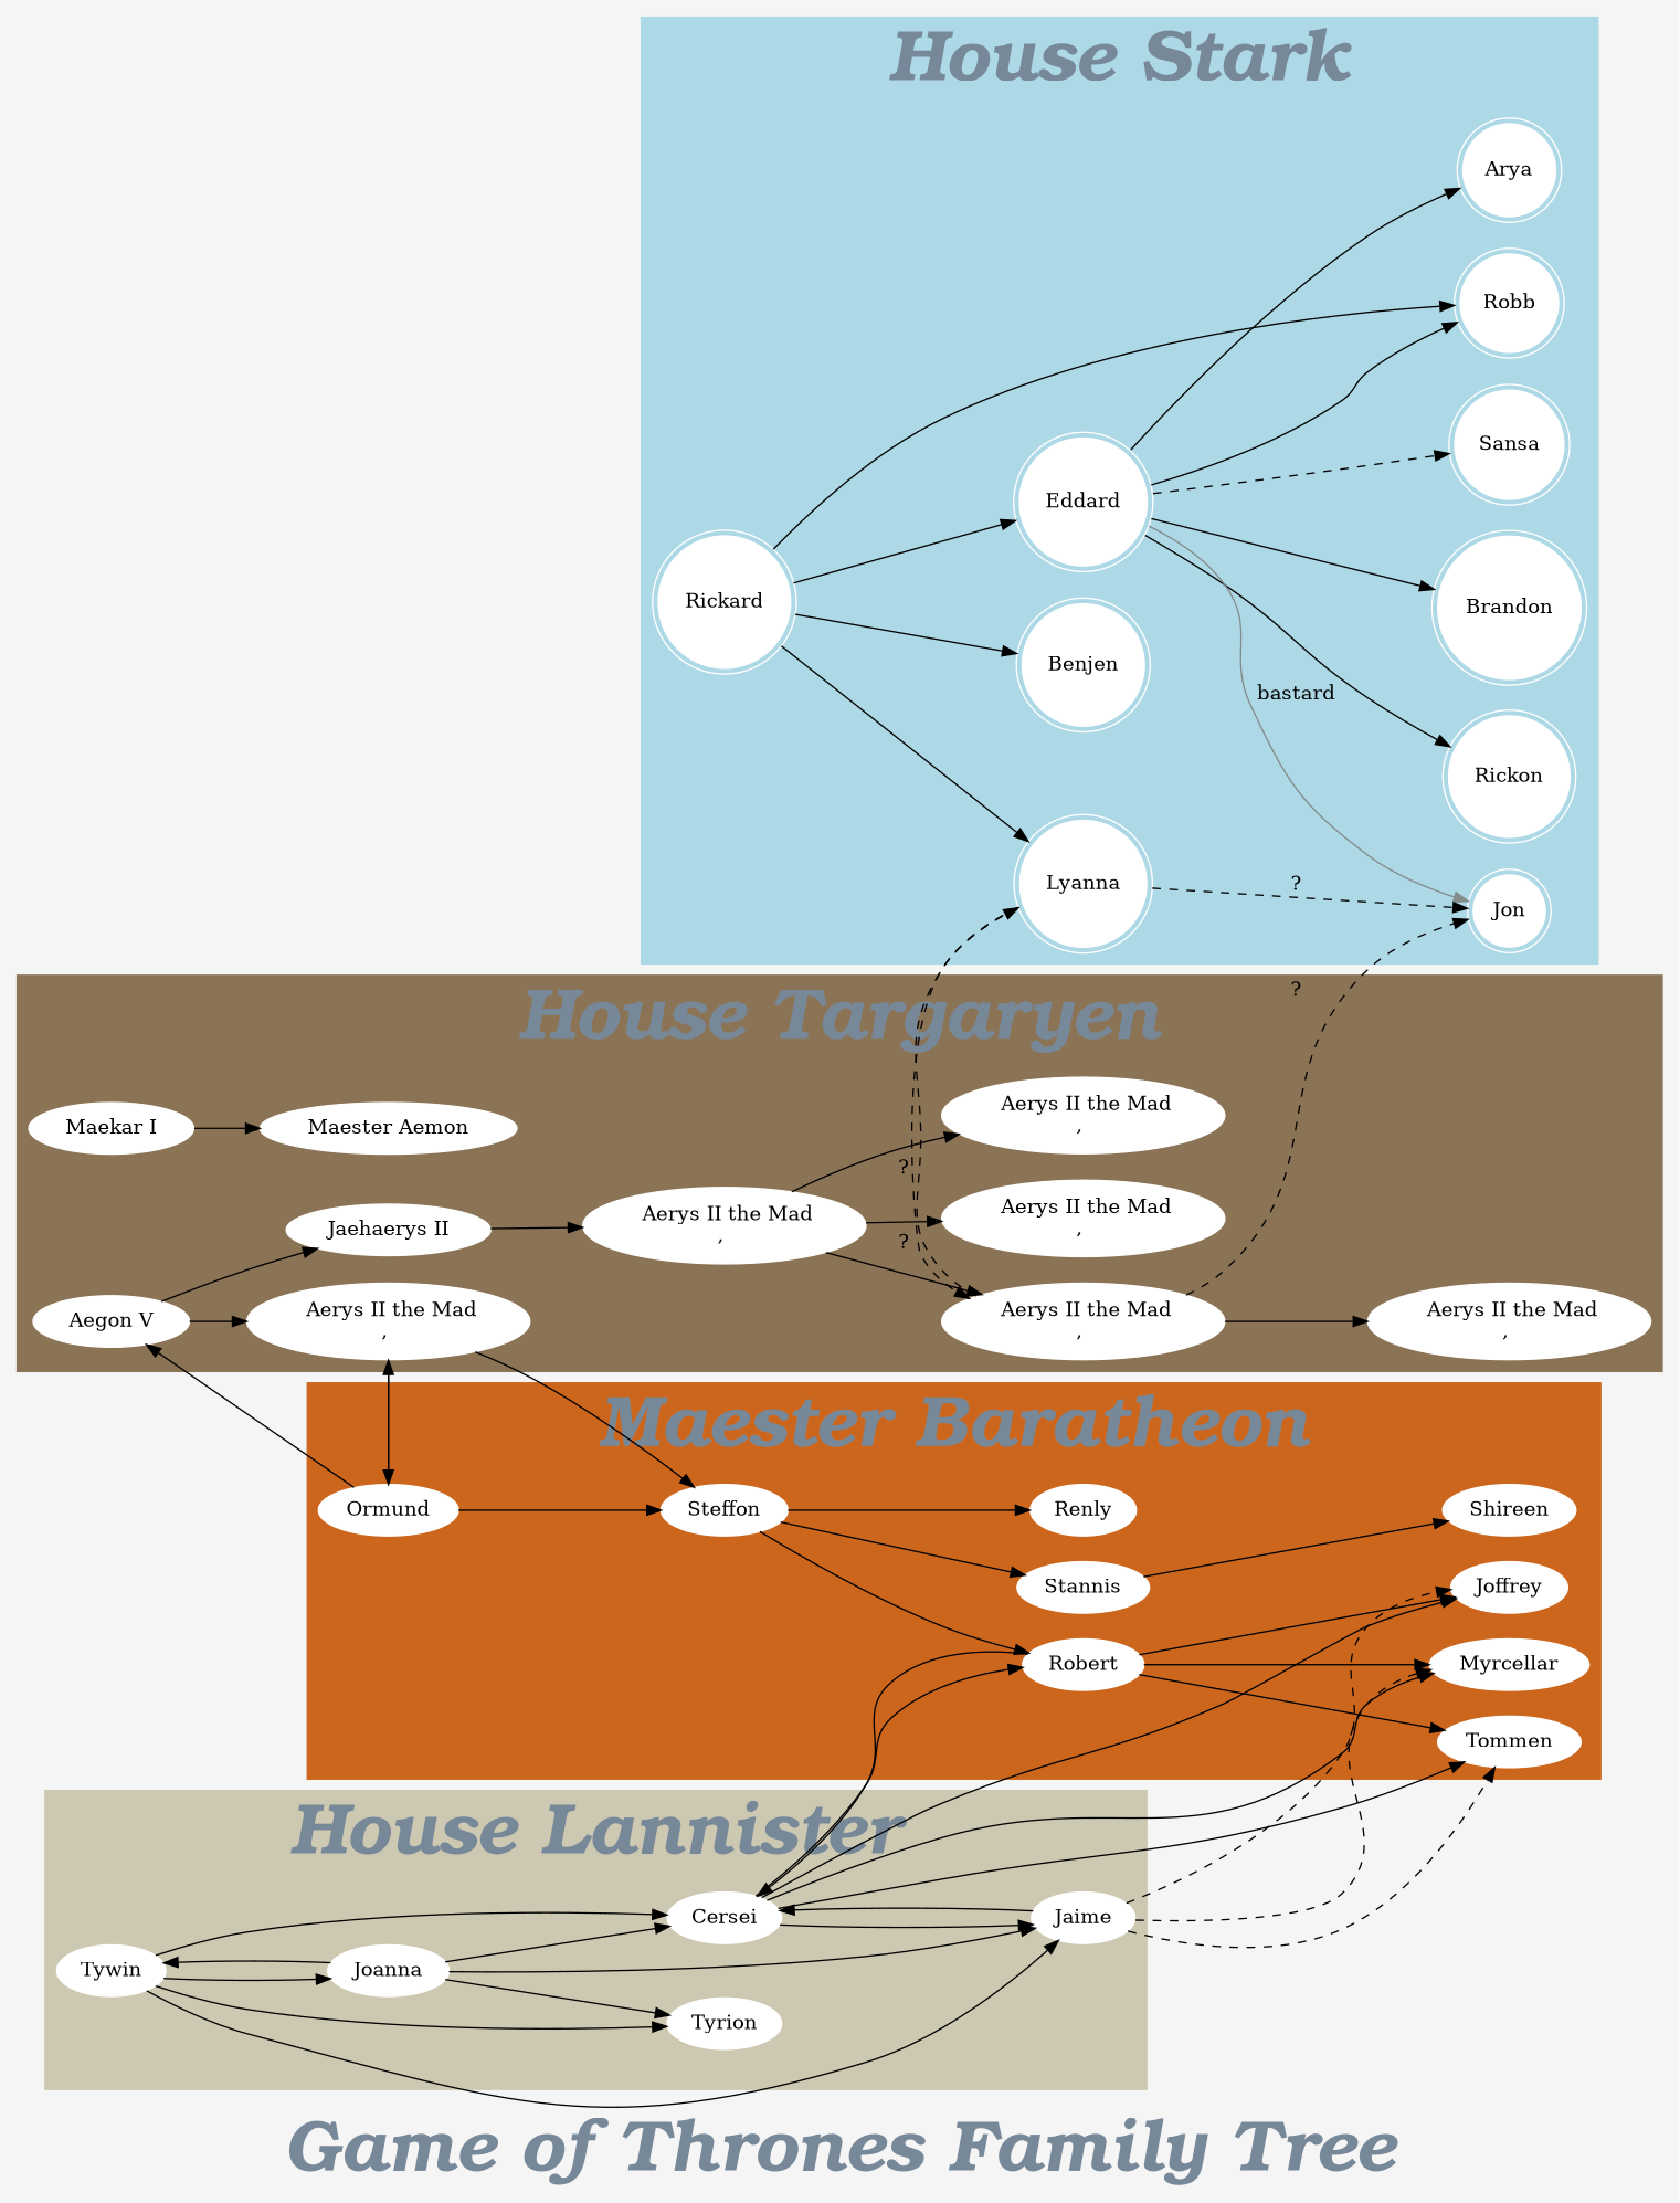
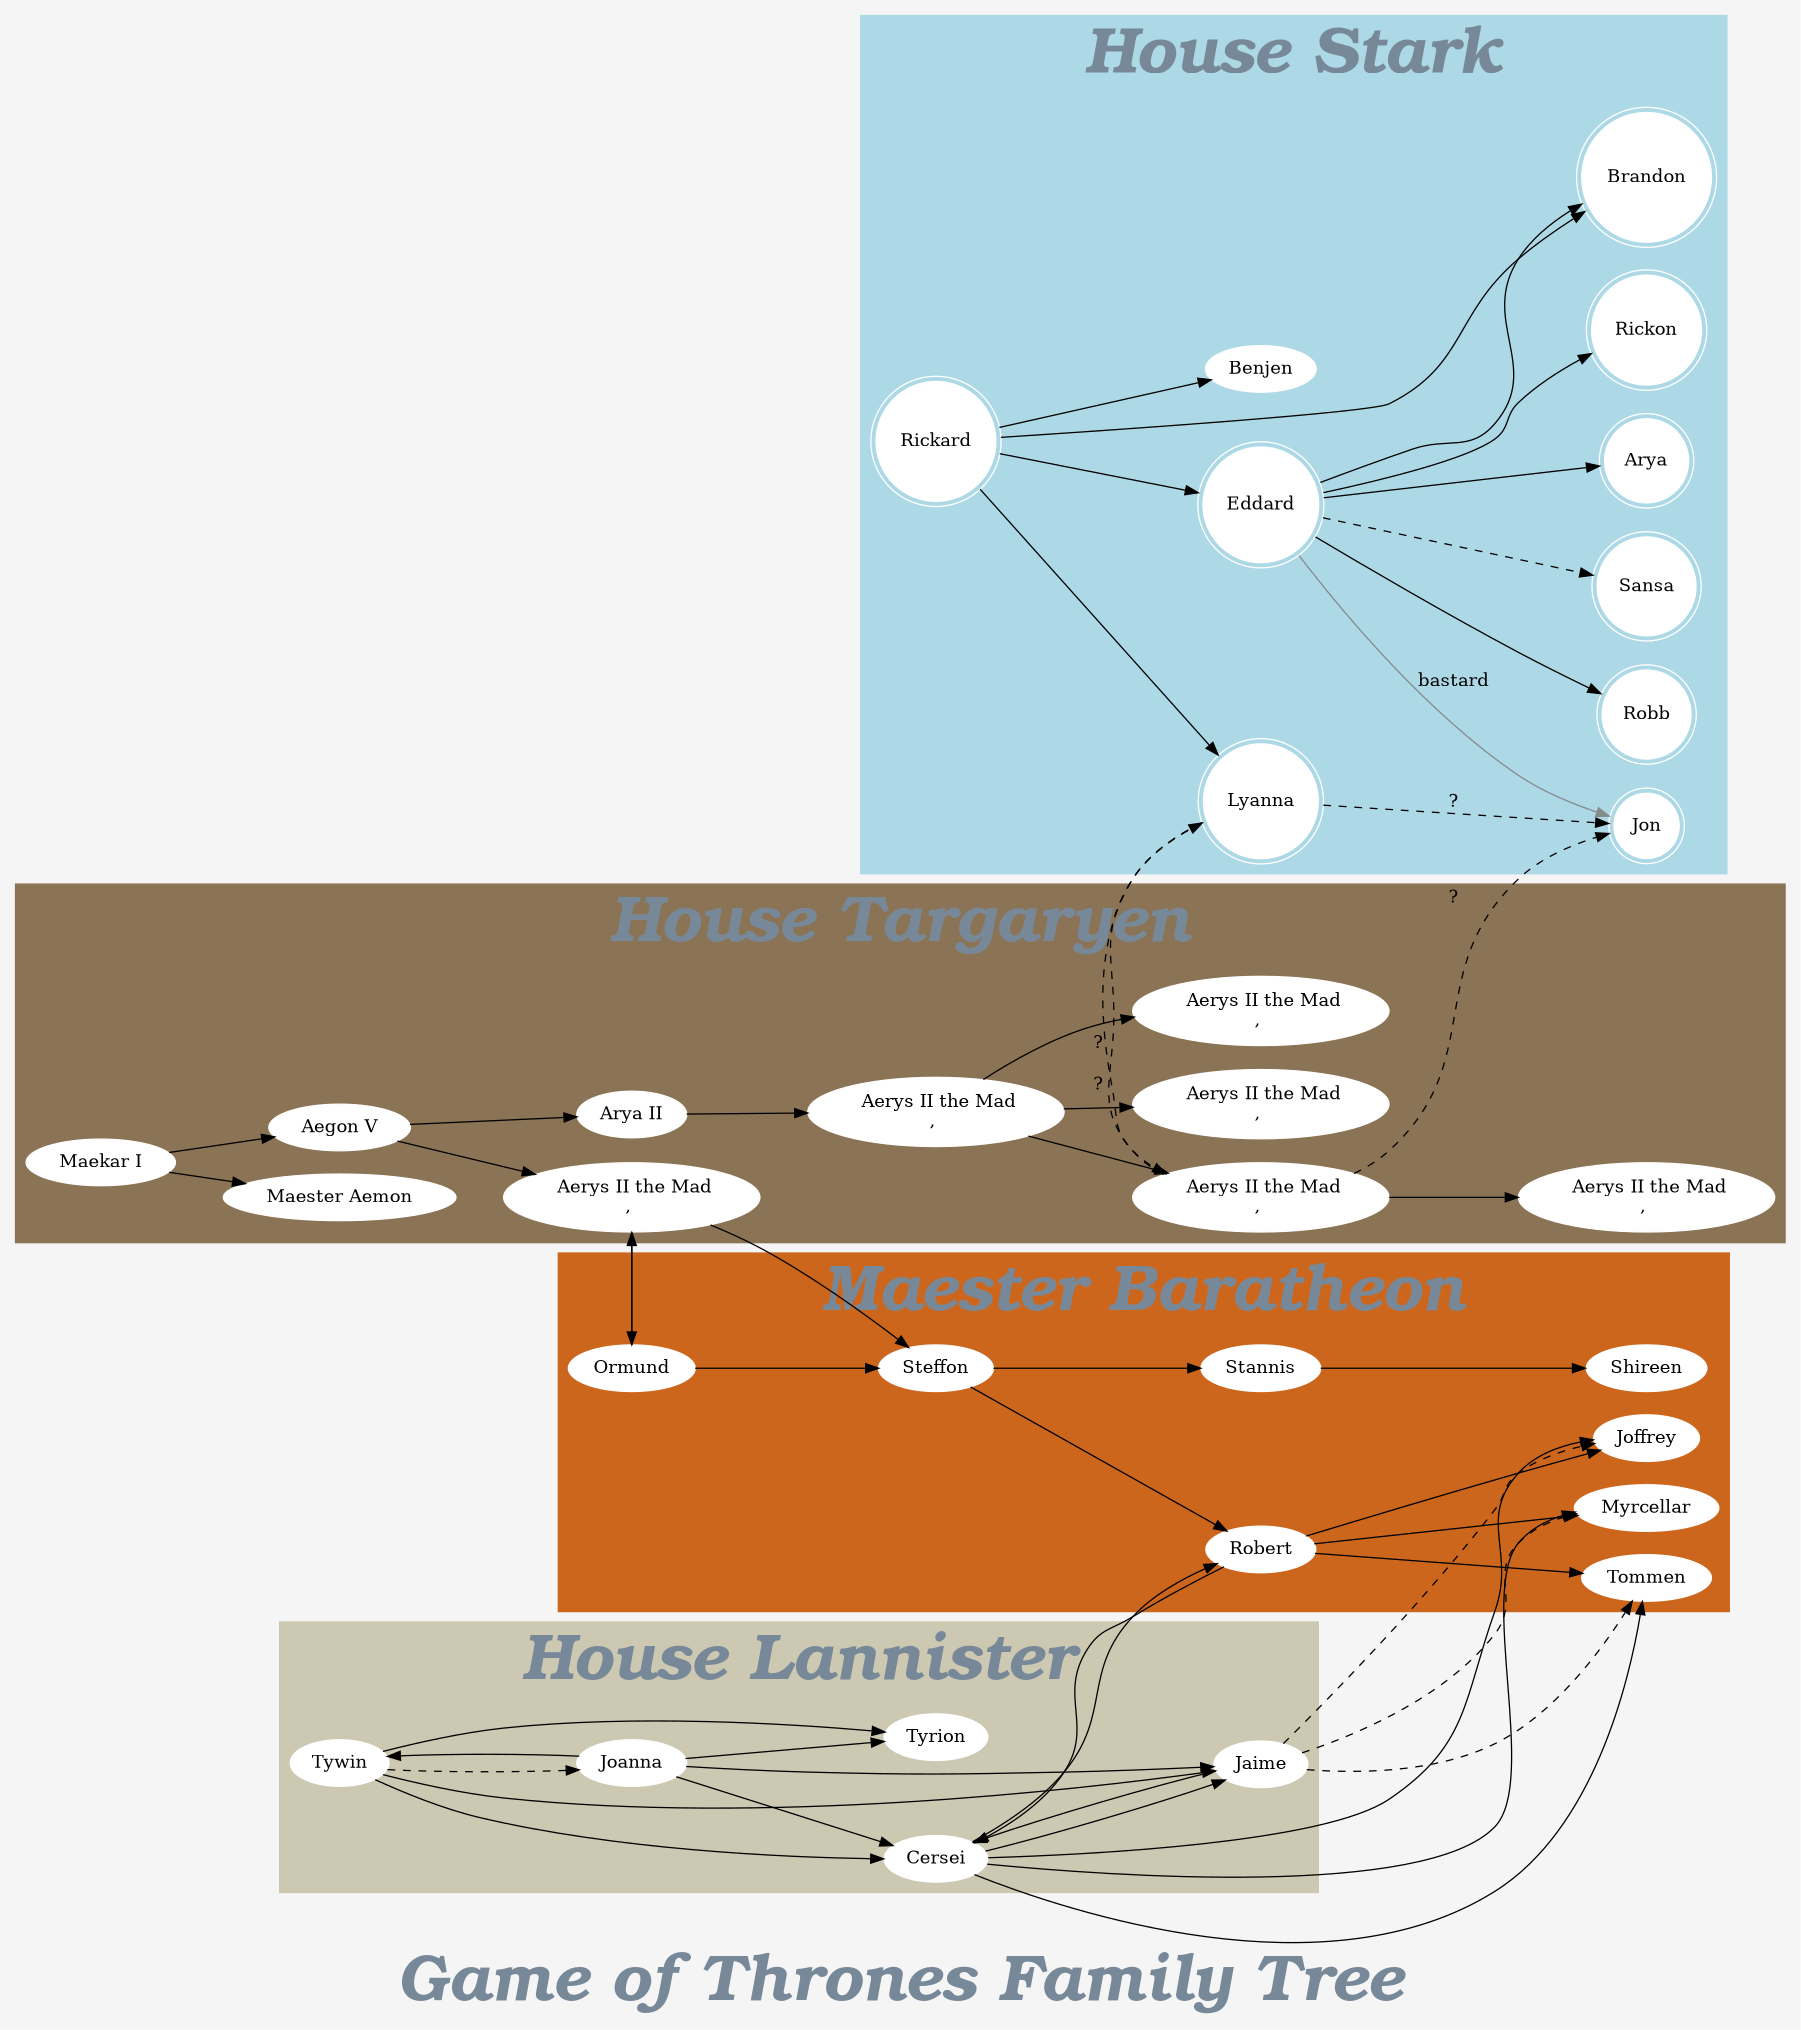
  digraph {
    bgcolor=whitesmoke
    fontcolor=lightslategrey
    fontname=" Bookman Old Style Bold Italic "
    fontsize=50
    label=" Game of Thrones Family Tree "
    labelloc=" t "
    rankdir=LR
    node [color=white style=filled]
    Rickard [shape=doublecircle]
    Brandon [shape=doublecircle]
    Eddard [shape=doublecircle]
-   Benjen [shape=doublecircle]
+   Benjen [shape=ellipse]
    Lyanna [shape=doublecircle]
    Robb [shape=doublecircle]
    Sansa [shape=doublecircle]
    Arya [shape=doublecircle]
    Rickon [shape=doublecircle]
    Jon [shape=doublecircle]
    n11 [label=" Aerys II the Mad\n, "]
    n12 [label=" Aerys II the Mad\n, "]
    n13 [label=" Aerys II the Mad\n, "]
    n14 [label=" Aerys II the Mad\n, "]
    n15 [label=" Aerys II the Mad\n, "]
    n16 [label=" Maekar I "]
    n17 [label=" Maester Aemon "]
    n18 [label=" Aegon V "]
-   n19 [label=" Jaehaerys II "]
+   n19 [label="Arya II"]
    n20 [label=" Aerys II the Mad\n, "]
    Ormund
    Steffon
    Robert
    Stannis
-   Renly
    Joffrey
    Myrcellar
    Tommen
    Shireen
    Cersei
    Tywin
    Joanna
    Jaime
    Tyrion
    subgraph cluster_1 {
      color=lightblue
      label=" House Stark "
      style=filled
      Rickard
      Brandon
      Eddard
      Benjen
      Lyanna
      Robb
      Sansa
      Arya
      Rickon
      Jon
    }
    subgraph cluster_2 {
      color=burlywood4
      label=" House Targaryen "
      style=filled
      n11
      n12
      n13
      n14
      n15
      n16
      n17
      n18
      n19
      n20
    }
    subgraph cluster_3 {
      color=chocolate3
      label=" Maester Baratheon "
      style=filled
      Ormund
      Steffon
      Robert
      Stannis
-     Renly
      Joffrey
      Myrcellar
      Tommen
      Shireen
    }
    subgraph cluster_4 {
      color=cornsilk3
      label=" House Lannister "
      style=filled
      Cersei
      Tywin
      Joanna
      Jaime
      Tyrion
    }
-   Rickard -> Robb
+   Rickard -> Brandon
    Rickard -> Eddard
    Rickard -> Benjen
    Rickard -> Lyanna
    Eddard -> Brandon
    Eddard -> Robb
    Eddard -> Sansa [style=dashed]
    Eddard -> Arya
    Eddard -> Rickon
    Eddard -> Jon [color=azure4 label=" bastard "]
    Lyanna -> Jon [label=" ? " style=dashed]
    Lyanna -> n12 [label=" ? " style=dashed]
    n11 -> Ormund
    n11 -> Steffon
    n12 -> Lyanna [label=" ? " style=dashed]
    n12 -> Jon [label=" ? " style=dashed]
    n12 -> n13
    n16 -> n17
-   Ormund -> n18
+   n16 -> n18
    n18 -> n11
    n18 -> n19
    n19 -> n20
    n20 -> n12
    n20 -> n14
    n20 -> n15
    Ormund -> n11
    Ormund -> Steffon
    Steffon -> Robert
    Steffon -> Stannis
-   Steffon -> Renly
    Robert -> Joffrey
    Robert -> Myrcellar
    Robert -> Tommen
    Robert -> Cersei
    Stannis -> Shireen
    Cersei -> Robert
    Cersei -> Joffrey
    Cersei -> Myrcellar
    Cersei -> Tommen
    Cersei -> Jaime
    Tywin -> Cersei
-   Tywin -> Joanna
+   Tywin -> Joanna [style=dashed]
    Tywin -> Jaime
    Tywin -> Tyrion
    Joanna -> Cersei
    Joanna -> Tywin
    Joanna -> Jaime
    Joanna -> Tyrion
    Jaime -> Joffrey [style=dashed]
    Jaime -> Myrcellar [style=dashed]
    Jaime -> Tommen [style=dashed]
    Jaime -> Cersei
  }
